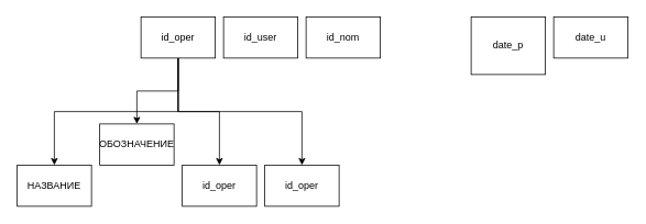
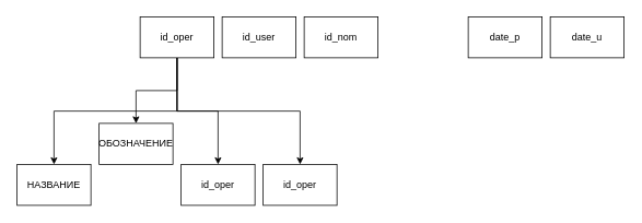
  <mxCell id="0" />
  <mxCell id="1" parent="0" />
  <mxCell id="2" style="edgeStyle=orthogonalEdgeStyle;rounded=0;orthogonalLoop=1;jettySize=auto;html=1;exitX=0.5;exitY=1;exitDx=0;exitDy=0;" edge="1" parent="1" source="6" target="11"><mxGeometry relative="1" as="geometry" /></mxCell>
  <mxCell id="3" style="edgeStyle=orthogonalEdgeStyle;rounded=0;orthogonalLoop=1;jettySize=auto;html=1;exitX=0.5;exitY=1;exitDx=0;exitDy=0;" edge="1" parent="1" source="6" target="12"><mxGeometry relative="1" as="geometry"><mxPoint x="215.238" y="130" as="targetPoint" /></mxGeometry></mxCell>
  <mxCell id="4" style="edgeStyle=orthogonalEdgeStyle;rounded=0;orthogonalLoop=1;jettySize=auto;html=1;exitX=0.5;exitY=1;exitDx=0;exitDy=0;" edge="1" parent="1" source="6" target="13"><mxGeometry relative="1" as="geometry" /></mxCell>
  <mxCell id="5" style="edgeStyle=orthogonalEdgeStyle;rounded=0;orthogonalLoop=1;jettySize=auto;html=1;exitX=0.5;exitY=1;exitDx=0;exitDy=0;" edge="1" parent="1" source="6" target="14"><mxGeometry relative="1" as="geometry" /></mxCell>
  <mxCell id="6" value="id_oper" style="rounded=0;whiteSpace=wrap;html=1;" vertex="1" parent="1"><mxGeometry x="170" y="20" width="90" height="50" as="geometry" /></mxCell>
  <mxCell id="7" value="id_user" style="rounded=0;whiteSpace=wrap;html=1;" vertex="1" parent="1"><mxGeometry x="270" y="20" width="90" height="50" as="geometry" /></mxCell>
  <mxCell id="8" value="id_nom" style="rounded=0;whiteSpace=wrap;html=1;" vertex="1" parent="1"><mxGeometry x="370" y="20" width="90" height="50" as="geometry" /></mxCell>
- <mxCell id="9" value="date_p" style="rounded=0;whiteSpace=wrap;html=1;" vertex="1" parent="1"><mxGeometry x="570" y="20" width="90" height="70" as="geometry" /></mxCell>
+ <mxCell id="9" value="date_p" style="rounded=0;whiteSpace=wrap;html=1;" vertex="1" parent="1"><mxGeometry x="570" y="20" width="90" height="50" as="geometry" /></mxCell>
  <mxCell id="10" value="date_u" style="rounded=0;whiteSpace=wrap;html=1;" vertex="1" parent="1"><mxGeometry x="670" y="20" width="90" height="50" as="geometry" /></mxCell>
  <mxCell id="11" value="НАЗВАНИЕ" style="rounded=0;whiteSpace=wrap;html=1;" vertex="1" parent="1"><mxGeometry x="20" y="200" width="90" height="50" as="geometry" /></mxCell>
  <mxCell id="12" value="ОБОЗНАЧЕНИЕ" style="rounded=0;whiteSpace=wrap;html=1;" vertex="1" parent="1"><mxGeometry x="120" y="150" width="90" height="50" as="geometry" /></mxCell>
  <mxCell id="13" value="id_oper" style="rounded=0;whiteSpace=wrap;html=1;" vertex="1" parent="1"><mxGeometry x="220" y="200" width="90" height="50" as="geometry" /></mxCell>
  <mxCell id="14" value="id_oper" style="rounded=0;whiteSpace=wrap;html=1;" vertex="1" parent="1"><mxGeometry x="320" y="200" width="90" height="50" as="geometry" /></mxCell>
